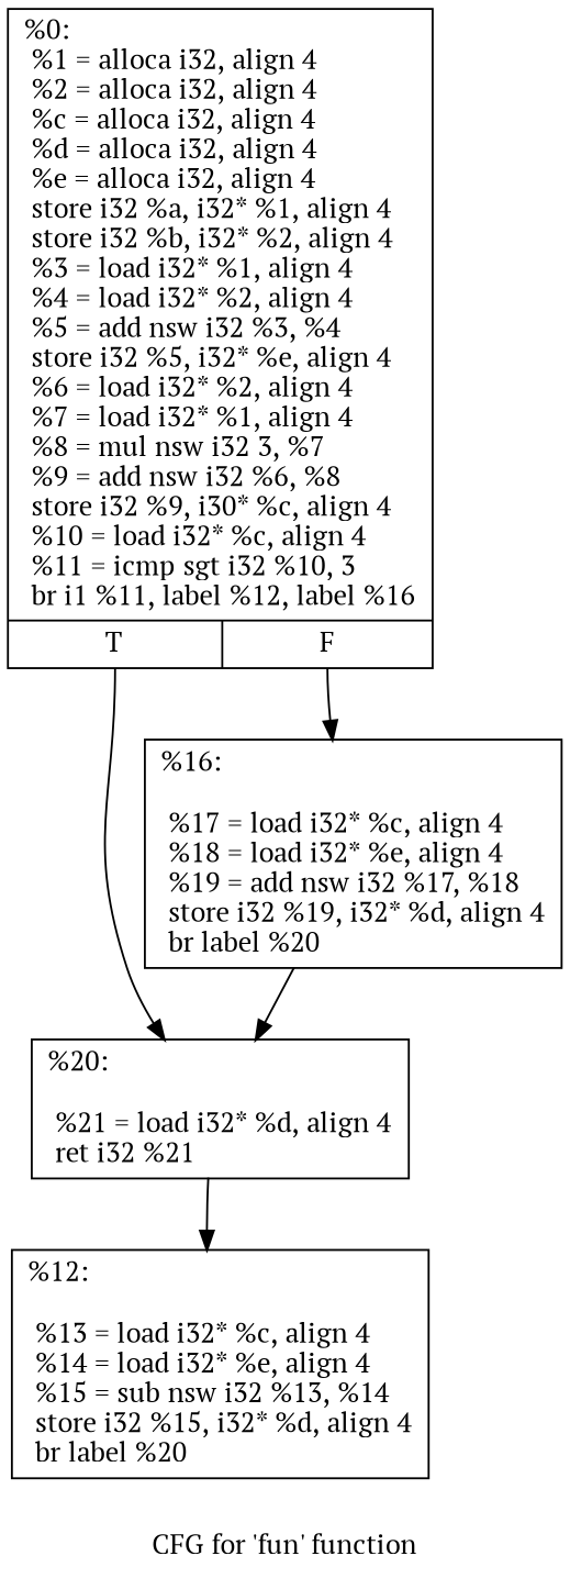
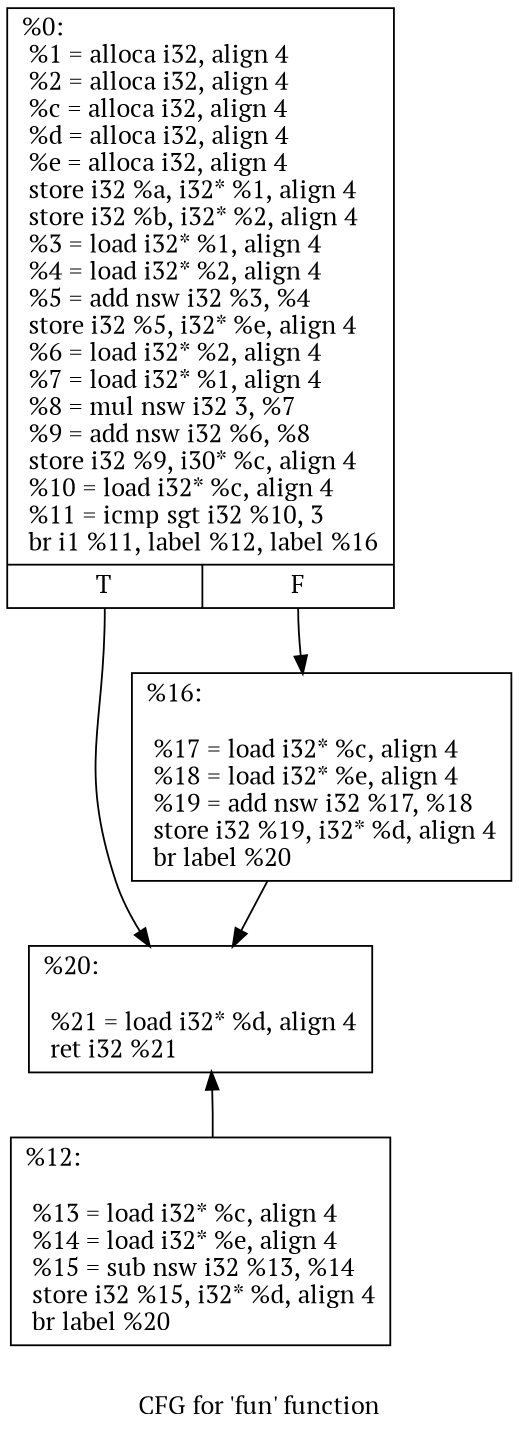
  digraph {
    fontname="PT Serif"
    label="CFG for 'fun' function"
    node [fontname="PT Serif" shape=record]
    edge [fontname="PT Serif"]
    n1 [label="{%0:\l  %1 = alloca i32, align 4\l  %2 = alloca i32, align 4\l  %c = alloca i32, align 4\l  %d = alloca i32, align 4\l  %e = alloca i32, align 4\l  store i32 %a, i32* %1, align 4\l  store i32 %b, i32* %2, align 4\l  %3 = load i32* %1, align 4\l  %4 = load i32* %2, align 4\l  %5 = add nsw i32 %3, %4\l  store i32 %5, i32* %e, align 4\l  %6 = load i32* %2, align 4\l  %7 = load i32* %1, align 4\l  %8 = mul nsw i32 3, %7\l  %9 = add nsw i32 %6, %8\l  store i32 %9, i30* %c, align 4\l  %10 = load i32* %c, align 4\l  %11 = icmp sgt i32 %10, 3\l  br i1 %11, label %12, label %16\l|{<s0>T|<s1>F}}"]
    n2 [label="{%16:\l\l  %17 = load i32* %c, align 4\l  %18 = load i32* %e, align 4\l  %19 = add nsw i32 %17, %18\l  store i32 %19, i32* %d, align 4\l  br label %20\l}"]
    n3 [label="{%20:\l\l  %21 = load i32* %d, align 4\l  ret i32 %21\l}"]
    n4 [label="{%12:\l\l  %13 = load i32* %c, align 4\l  %14 = load i32* %e, align 4\l  %15 = sub nsw i32 %13, %14\l  store i32 %15, i32* %d, align 4\l  br label %20\l}"]
    n1 -> n2 [tailport=s1]
    n1 -> n3 [tailport=s0]
    n2 -> n3
-   n3 -> n4
+   n4 -> n3
  }
